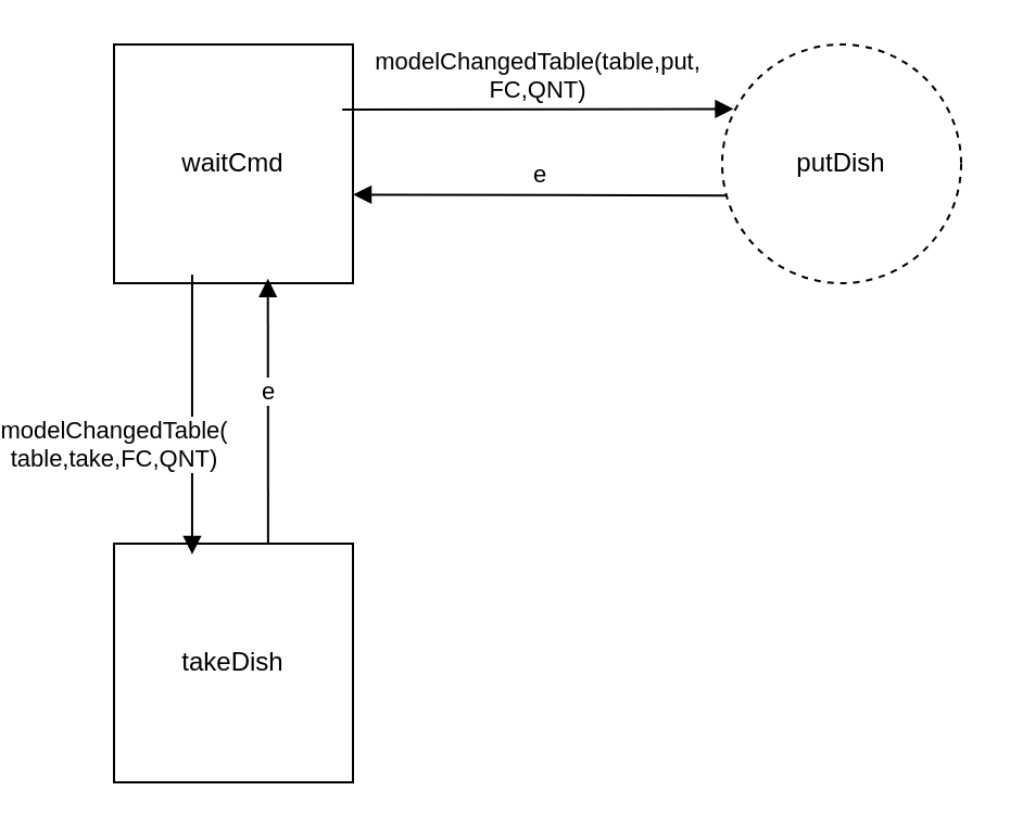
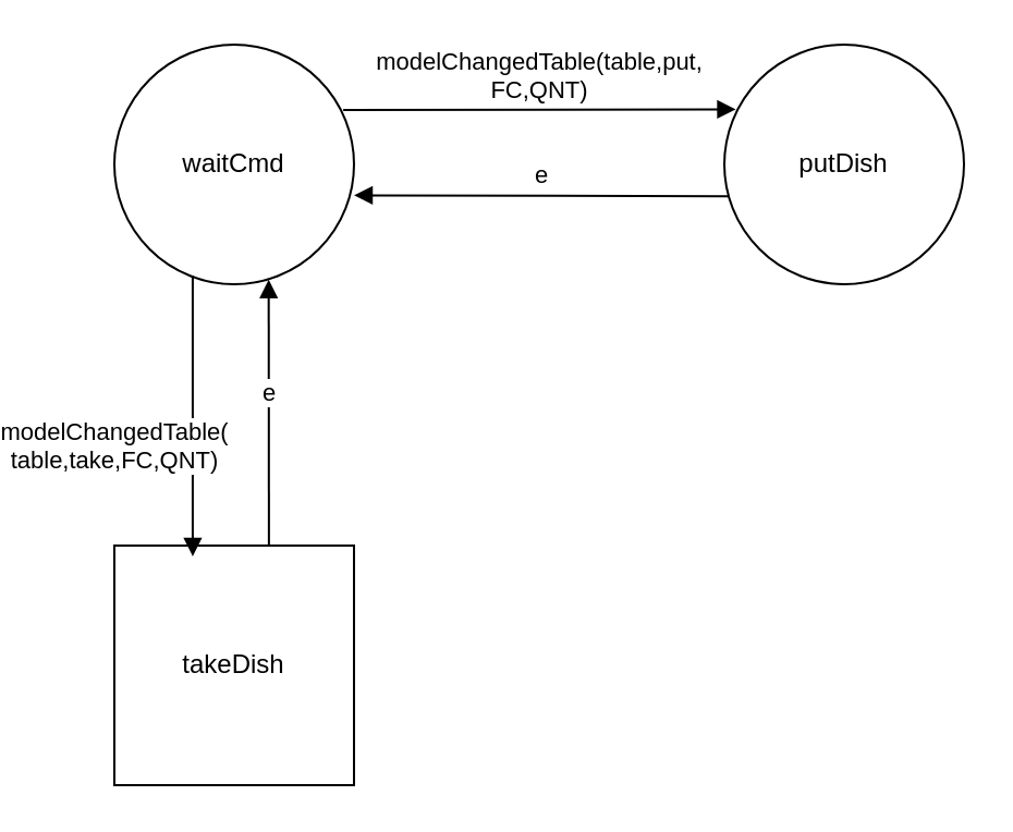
  <mxCell id="0" />
  <mxCell id="1" parent="0" />
- <mxCell id="2" value="waitCmd" style="whiteSpace=wrap;html=1;rounded=0;" vertex="1" parent="1"><mxGeometry x="20" y="20" width="110" height="110" as="geometry" /></mxCell>
+ <mxCell id="2" value="waitCmd" style="ellipse;whiteSpace=wrap;html=1;" vertex="1" parent="1"><mxGeometry x="20" y="20" width="110" height="110" as="geometry" /></mxCell>
  <mxCell id="3" value="takeDish" style="whiteSpace=wrap;html=1;rounded=0;" vertex="1" parent="1"><mxGeometry x="20" y="250" width="110" height="110" as="geometry" /></mxCell>
- <mxCell id="4" value="putDish" style="ellipse;whiteSpace=wrap;html=1;dashed=1;" vertex="1" parent="1"><mxGeometry x="300" y="20" width="110" height="110" as="geometry" /></mxCell>
+ <mxCell id="4" value="putDish" style="ellipse;whiteSpace=wrap;html=1;" vertex="1" parent="1"><mxGeometry x="300" y="20" width="110" height="110" as="geometry" /></mxCell>
  <mxCell id="5" value="modelChangedTable(table,put,&lt;br&gt;FC,QNT)" style="html=1;verticalAlign=bottom;endArrow=block;exitX=0.955;exitY=0.273;exitDx=0;exitDy=0;exitPerimeter=0;entryX=0.048;entryY=0.27;entryDx=0;entryDy=0;entryPerimeter=0;" edge="1" parent="1" source="2" target="4"><mxGeometry width="80" relative="1" as="geometry"><mxPoint x="120" y="190" as="sourcePoint" /><mxPoint x="279" y="49" as="targetPoint" /></mxGeometry></mxCell>
  <mxCell id="6" value="e" style="html=1;verticalAlign=bottom;endArrow=block;entryX=1;entryY=0.629;entryDx=0;entryDy=0;entryPerimeter=0;exitX=0.018;exitY=0.633;exitDx=0;exitDy=0;exitPerimeter=0;" edge="1" parent="1" source="4" target="2"><mxGeometry width="80" relative="1" as="geometry"><mxPoint x="268" y="89" as="sourcePoint" /><mxPoint x="220" y="120" as="targetPoint" /></mxGeometry></mxCell>
  <mxCell id="7" value="modelChangedTable(&lt;br&gt;table,take,FC,QNT)" style="html=1;verticalAlign=bottom;endArrow=block;exitX=0.327;exitY=0.964;exitDx=0;exitDy=0;exitPerimeter=0;entryX=0.327;entryY=0.045;entryDx=0;entryDy=0;entryPerimeter=0;" edge="1" parent="1" source="2" target="3"><mxGeometry x="0.458" y="-36" width="80" relative="1" as="geometry"><mxPoint x="20" y="380" as="sourcePoint" /><mxPoint x="100" y="380" as="targetPoint" /><mxPoint as="offset" /></mxGeometry></mxCell>
  <mxCell id="8" value="e" style="html=1;verticalAlign=bottom;endArrow=block;exitX=0.645;exitY=0;exitDx=0;exitDy=0;exitPerimeter=0;entryX=0.644;entryY=0.981;entryDx=0;entryDy=0;entryPerimeter=0;" edge="1" parent="1" source="3" target="2"><mxGeometry width="80" relative="1" as="geometry"><mxPoint x="65.97" y="136.04" as="sourcePoint" /><mxPoint x="65.97" y="264.95" as="targetPoint" /></mxGeometry></mxCell>
